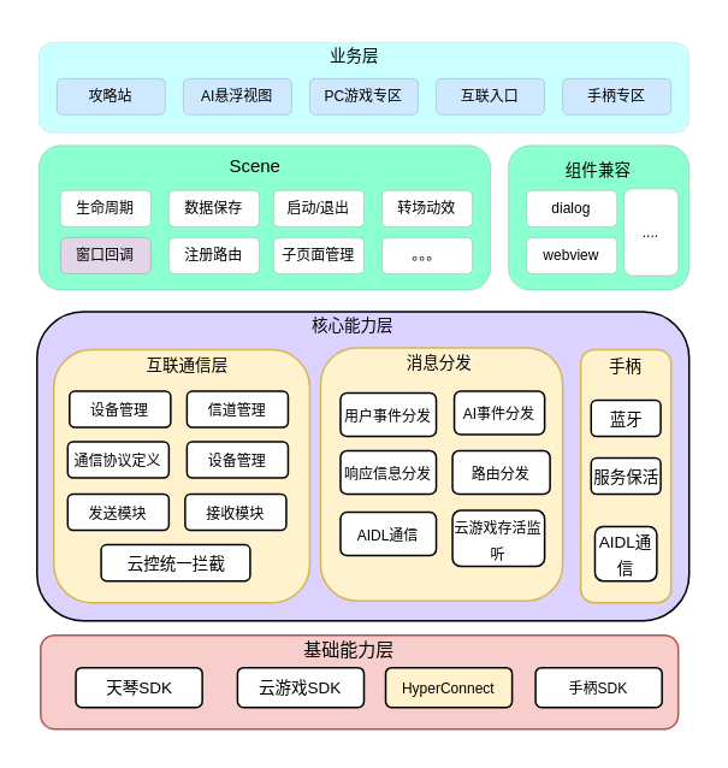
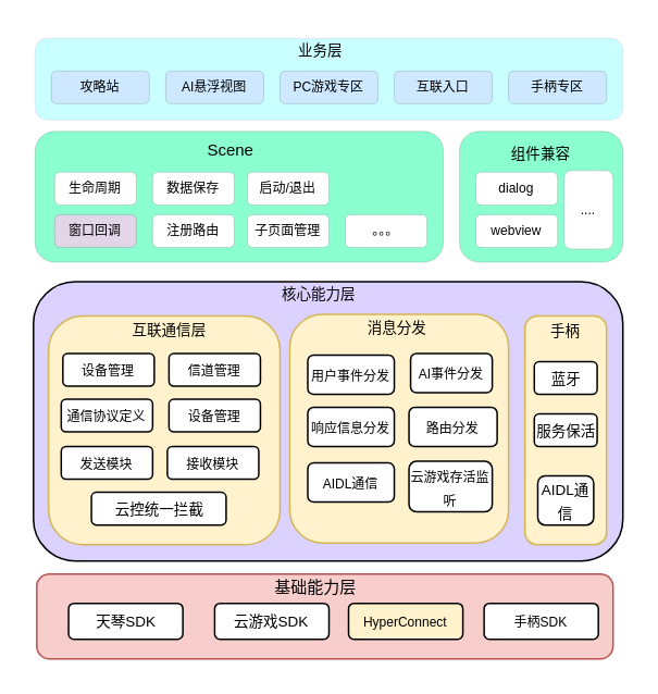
  <mxCell id="0" />
  <mxCell id="1" parent="0" />
  <mxCell id="2" value="" style="rounded=1;whiteSpace=wrap;html=1;fillColor=light-dark(#caffff, #392f3f);strokeColor=#9673a6;strokeWidth=0;" vertex="1" parent="1"><mxGeometry x="21" y="23" width="360" height="50" as="geometry" /></mxCell>
  <mxCell id="3" value="&lt;font style=&quot;font-size: 9px;&quot;&gt;业务层&lt;/font&gt;" style="text;html=1;align=center;verticalAlign=middle;whiteSpace=wrap;rounded=0;" vertex="1" parent="1"><mxGeometry x="161" y="20" width="70" height="20" as="geometry" /></mxCell>
  <mxCell id="4" value="&lt;font&gt;攻略站&lt;/font&gt;" style="rounded=1;whiteSpace=wrap;html=1;fillColor=light-dark(#cee9ff, #ededed);strokeWidth=0;fontSize=8;" vertex="1" parent="1"><mxGeometry x="31" y="43" width="60" height="20" as="geometry" /></mxCell>
  <mxCell id="5" value="PC游戏专区" style="rounded=1;whiteSpace=wrap;html=1;fillColor=light-dark(#cee9ff, #ededed);strokeWidth=0;fontSize=8;" vertex="1" parent="1"><mxGeometry x="171" y="43" width="60" height="20" as="geometry" /></mxCell>
  <mxCell id="6" value="&lt;font&gt;AI悬浮视图&lt;/font&gt;" style="rounded=1;whiteSpace=wrap;html=1;fillColor=light-dark(#cee9ff, #ededed);strokeWidth=0;fontSize=8;" vertex="1" parent="1"><mxGeometry x="101" y="43" width="60" height="20" as="geometry" /></mxCell>
  <mxCell id="7" value="互联入口" style="rounded=1;whiteSpace=wrap;html=1;fillColor=light-dark(#cee9ff, #ededed);strokeWidth=0;fontSize=8;" vertex="1" parent="1"><mxGeometry x="241" y="43" width="60" height="20" as="geometry" /></mxCell>
  <mxCell id="8" value="手柄专区" style="rounded=1;whiteSpace=wrap;html=1;fillColor=light-dark(#cee9ff, #ededed);strokeWidth=0;fontSize=8;" vertex="1" parent="1"><mxGeometry x="311" y="43" width="60" height="20" as="geometry" /></mxCell>
  <mxCell id="9" value="" style="rounded=1;whiteSpace=wrap;html=1;fillColor=light-dark(#8cffd1, #ededed);strokeWidth=0;" vertex="1" parent="1"><mxGeometry x="21" y="80" width="250" height="80" as="geometry" /></mxCell>
  <mxCell id="10" value="Scene" style="text;html=1;align=center;verticalAlign=middle;whiteSpace=wrap;rounded=0;fontSize=10;" vertex="1" parent="1"><mxGeometry x="111" y="81" width="60" height="20" as="geometry" /></mxCell>
  <mxCell id="11" value="&lt;p&gt;&lt;font&gt;生命周期&lt;/font&gt;&lt;/p&gt;" style="rounded=1;whiteSpace=wrap;html=1;strokeWidth=0;align=center;fontSize=8;" vertex="1" parent="1"><mxGeometry x="33" y="105" width="50" height="20" as="geometry" /></mxCell>
  <mxCell id="12" value="&lt;p&gt;窗口回调&lt;/p&gt;" style="rounded=1;whiteSpace=wrap;html=1;strokeWidth=0;align=center;fontSize=8;fillColor=#e1d5e7;" vertex="1" parent="1"><mxGeometry x="33" y="131" width="50" height="20" as="geometry" /></mxCell>
  <mxCell id="13" value="&lt;p&gt;数据保存&lt;/p&gt;" style="rounded=1;whiteSpace=wrap;html=1;strokeWidth=0;align=center;fontSize=8;" vertex="1" parent="1"><mxGeometry x="93" y="105" width="50" height="20" as="geometry" /></mxCell>
  <mxCell id="14" value="&lt;p&gt;注册路由&lt;/p&gt;" style="rounded=1;whiteSpace=wrap;html=1;strokeWidth=0;align=center;fontSize=8;" vertex="1" parent="1"><mxGeometry x="93" y="131" width="50" height="20" as="geometry" /></mxCell>
  <mxCell id="15" value="&lt;p&gt;子页面管理&lt;/p&gt;" style="rounded=1;whiteSpace=wrap;html=1;strokeWidth=0;align=center;fontSize=8;" vertex="1" parent="1"><mxGeometry x="151" y="131" width="50" height="20" as="geometry" /></mxCell>
  <mxCell id="16" value="&lt;p&gt;启动/退出&lt;/p&gt;" style="rounded=1;whiteSpace=wrap;html=1;strokeWidth=0;align=center;fontSize=8;" vertex="1" parent="1"><mxGeometry x="151" y="105" width="50" height="20" as="geometry" /></mxCell>
- <mxCell id="17" value="&lt;p&gt;转场动效&lt;/p&gt;" style="rounded=1;whiteSpace=wrap;html=1;strokeWidth=0;align=center;fontSize=8;" vertex="1" parent="1"><mxGeometry x="211" y="105" width="50" height="20" as="geometry" /></mxCell>
  <mxCell id="18" value="&lt;p&gt;。。。&lt;/p&gt;" style="rounded=1;whiteSpace=wrap;html=1;strokeWidth=0;align=center;fontSize=8;" vertex="1" parent="1"><mxGeometry x="211" y="131" width="50" height="20" as="geometry" /></mxCell>
  <mxCell id="19" value="" style="rounded=1;whiteSpace=wrap;html=1;fillColor=light-dark(#8cffd1, #ededed);strokeWidth=0;" vertex="1" parent="1"><mxGeometry x="281" y="80" width="100" height="80" as="geometry" /></mxCell>
  <mxCell id="20" value="&lt;font style=&quot;font-size: 9px;&quot;&gt;组件兼容&lt;/font&gt;" style="text;html=1;align=center;verticalAlign=middle;whiteSpace=wrap;rounded=0;fontSize=10;" vertex="1" parent="1"><mxGeometry x="301" y="82" width="60" height="22" as="geometry" /></mxCell>
  <mxCell id="21" value="&lt;p&gt;&lt;font&gt;dialog&lt;/font&gt;&lt;/p&gt;" style="rounded=1;whiteSpace=wrap;html=1;strokeWidth=0;align=center;fontSize=8;" vertex="1" parent="1"><mxGeometry x="291" y="105" width="50" height="20" as="geometry" /></mxCell>
  <mxCell id="22" value="&lt;p&gt;&lt;font&gt;webview&lt;/font&gt;&lt;/p&gt;" style="rounded=1;whiteSpace=wrap;html=1;strokeWidth=0;align=center;fontSize=8;" vertex="1" parent="1"><mxGeometry x="291" y="131" width="50" height="20" as="geometry" /></mxCell>
  <mxCell id="23" value="&lt;p&gt;....&lt;/p&gt;" style="rounded=1;whiteSpace=wrap;html=1;strokeWidth=0;align=center;fontSize=8;" vertex="1" parent="1"><mxGeometry x="345" y="104" width="30" height="48" as="geometry" /></mxCell>
  <mxCell id="24" value="" style="rounded=1;whiteSpace=wrap;html=1;fillColor=#DBD2FF;" vertex="1" parent="1"><mxGeometry x="20" y="172" width="361" height="171" as="geometry" /></mxCell>
  <mxCell id="25" value="&lt;font style=&quot;font-size: 9px;&quot;&gt;核心能力层&lt;/font&gt;" style="text;html=1;align=center;verticalAlign=middle;whiteSpace=wrap;rounded=0;" vertex="1" parent="1"><mxGeometry x="165" y="168" width="60" height="21" as="geometry" /></mxCell>
  <mxCell id="26" value="" style="rounded=1;whiteSpace=wrap;html=1;fillColor=#fff2cc;strokeColor=#d6b656;movable=1;resizable=1;rotatable=1;deletable=1;editable=1;locked=0;connectable=1;" vertex="1" parent="1"><mxGeometry x="29.25" y="193" width="141.75" height="140" as="geometry" /></mxCell>
  <mxCell id="27" value="&lt;font style=&quot;font-size: 9px;&quot;&gt;互联通信层&lt;/font&gt;" style="text;html=1;align=center;verticalAlign=middle;whiteSpace=wrap;rounded=0;movable=1;resizable=1;rotatable=1;deletable=1;editable=1;locked=0;connectable=1;" vertex="1" parent="1"><mxGeometry x="74" y="189" width="59" height="24" as="geometry" /></mxCell>
  <mxCell id="28" value="&lt;font style=&quot;font-size: 8px;&quot;&gt;设备管理&lt;/font&gt;" style="rounded=1;whiteSpace=wrap;html=1;movable=1;resizable=1;rotatable=1;deletable=1;editable=1;locked=0;connectable=1;" vertex="1" parent="1"><mxGeometry x="38" y="216" width="56" height="20" as="geometry" /></mxCell>
  <mxCell id="29" value="&lt;span style=&quot;font-size: 8px;&quot;&gt;通信协议定义&lt;/span&gt;" style="rounded=1;whiteSpace=wrap;html=1;movable=1;resizable=1;rotatable=1;deletable=1;editable=1;locked=0;connectable=1;" vertex="1" parent="1"><mxGeometry x="37" y="244" width="56" height="20" as="geometry" /></mxCell>
  <mxCell id="30" value="&lt;font style=&quot;font-size: 8px;&quot;&gt;设备管理&lt;/font&gt;" style="rounded=1;whiteSpace=wrap;html=1;movable=1;resizable=1;rotatable=1;deletable=1;editable=1;locked=0;connectable=1;" vertex="1" parent="1"><mxGeometry x="103" y="244" width="56" height="20" as="geometry" /></mxCell>
  <mxCell id="31" value="&lt;font style=&quot;font-size: 8px;&quot;&gt;信道管理&lt;/font&gt;" style="rounded=1;whiteSpace=wrap;html=1;movable=1;resizable=1;rotatable=1;deletable=1;editable=1;locked=0;connectable=1;" vertex="1" parent="1"><mxGeometry x="103" y="216" width="56" height="20" as="geometry" /></mxCell>
  <mxCell id="32" value="&lt;span style=&quot;font-size: 8px;&quot;&gt;发送模块&lt;/span&gt;" style="rounded=1;whiteSpace=wrap;html=1;movable=1;resizable=1;rotatable=1;deletable=1;editable=1;locked=0;connectable=1;" vertex="1" parent="1"><mxGeometry x="37" y="273" width="56" height="20" as="geometry" /></mxCell>
  <mxCell id="33" value="&lt;span style=&quot;font-size: 8px;&quot;&gt;接收模块&lt;/span&gt;" style="rounded=1;whiteSpace=wrap;html=1;movable=1;resizable=1;rotatable=1;deletable=1;editable=1;locked=0;connectable=1;" vertex="1" parent="1"><mxGeometry x="102" y="273" width="56" height="20" as="geometry" /></mxCell>
  <mxCell id="34" value="&lt;font style=&quot;font-size: 9px;&quot;&gt;云控统一拦截&lt;/font&gt;" style="rounded=1;whiteSpace=wrap;html=1;movable=1;resizable=1;rotatable=1;deletable=1;editable=1;locked=0;connectable=1;" vertex="1" parent="1"><mxGeometry x="55.5" y="301" width="82.5" height="20" as="geometry" /></mxCell>
  <mxCell id="35" value="" style="rounded=1;whiteSpace=wrap;html=1;fillColor=#fff2cc;strokeColor=#d6b656;" vertex="1" parent="1"><mxGeometry x="177" y="192" width="134" height="140" as="geometry" /></mxCell>
  <mxCell id="36" value="&lt;font style=&quot;font-size: 9px;&quot;&gt;消息分发&lt;/font&gt;" style="text;html=1;align=center;verticalAlign=middle;whiteSpace=wrap;rounded=0;" vertex="1" parent="1"><mxGeometry x="213" y="188" width="60" height="24" as="geometry" /></mxCell>
  <mxCell id="37" value="&lt;font style=&quot;font-size: 8px;&quot;&gt;用户事件分发&lt;/font&gt;" style="rounded=1;whiteSpace=wrap;html=1;" vertex="1" parent="1"><mxGeometry x="188" y="217" width="53" height="24" as="geometry" /></mxCell>
  <mxCell id="38" value="&lt;font style=&quot;font-size: 8px;&quot;&gt;AI事件分发&lt;/font&gt;" style="rounded=1;whiteSpace=wrap;html=1;" vertex="1" parent="1"><mxGeometry x="251" y="216" width="50" height="24" as="geometry" /></mxCell>
  <mxCell id="39" value="&lt;span style=&quot;font-size: 8px;&quot;&gt;响应信息分发&lt;/span&gt;" style="rounded=1;whiteSpace=wrap;html=1;" vertex="1" parent="1"><mxGeometry x="188" y="249" width="53" height="24" as="geometry" /></mxCell>
  <mxCell id="40" value="&lt;span style=&quot;font-size: 8px;&quot;&gt;路由分发&lt;/span&gt;" style="rounded=1;whiteSpace=wrap;html=1;" vertex="1" parent="1"><mxGeometry x="250" y="249" width="54" height="24" as="geometry" /></mxCell>
  <mxCell id="41" value="&lt;span style=&quot;font-size: 8px;&quot;&gt;AIDL通信&lt;/span&gt;" style="rounded=1;whiteSpace=wrap;html=1;" vertex="1" parent="1"><mxGeometry x="188" y="283" width="53" height="24" as="geometry" /></mxCell>
  <mxCell id="42" value="&lt;span style=&quot;font-size: 8px;&quot;&gt;云游戏存活监听&lt;/span&gt;" style="rounded=1;whiteSpace=wrap;html=1;" vertex="1" parent="1"><mxGeometry x="250" y="282" width="51" height="31" as="geometry" /></mxCell>
  <mxCell id="43" value="" style="rounded=1;whiteSpace=wrap;html=1;fillColor=#fff2cc;strokeColor=#d6b656;" vertex="1" parent="1"><mxGeometry x="321" y="193" width="50" height="140" as="geometry" /></mxCell>
  <mxCell id="44" value="&lt;font style=&quot;font-size: 9px;&quot;&gt;手柄&lt;/font&gt;" style="text;html=1;align=center;verticalAlign=middle;whiteSpace=wrap;rounded=0;" vertex="1" parent="1"><mxGeometry x="316" y="187" width="60" height="30" as="geometry" /></mxCell>
  <mxCell id="45" value="&lt;font style=&quot;font-size: 9px;&quot;&gt;蓝牙&lt;/font&gt;" style="rounded=1;whiteSpace=wrap;html=1;" vertex="1" parent="1"><mxGeometry x="326.75" y="221" width="38.5" height="20" as="geometry" /></mxCell>
  <mxCell id="46" value="&lt;font style=&quot;font-size: 9px;&quot;&gt;服务保活&lt;/font&gt;" style="rounded=1;whiteSpace=wrap;html=1;" vertex="1" parent="1"><mxGeometry x="326.75" y="253" width="38.5" height="20" as="geometry" /></mxCell>
  <mxCell id="47" value="&lt;font style=&quot;font-size: 9px;&quot;&gt;AIDL通信&lt;/font&gt;" style="rounded=1;whiteSpace=wrap;html=1;" vertex="1" parent="1"><mxGeometry x="328.88" y="291" width="34.25" height="30" as="geometry" /></mxCell>
  <mxCell id="48" value="" style="rounded=1;whiteSpace=wrap;html=1;fillColor=#f8cecc;strokeColor=#b85450;" vertex="1" parent="1"><mxGeometry x="22" y="351" width="353" height="52" as="geometry" /></mxCell>
  <mxCell id="49" value="基础能力层" style="text;html=1;align=center;verticalAlign=middle;whiteSpace=wrap;rounded=0;fontSize=10;" vertex="1" parent="1"><mxGeometry x="163" y="348" width="60" height="21" as="geometry" /></mxCell>
  <mxCell id="50" value="&lt;font style=&quot;font-size: 9px;&quot;&gt;天琴SDK&lt;/font&gt;" style="rounded=1;whiteSpace=wrap;html=1;" vertex="1" parent="1"><mxGeometry x="41.5" y="369" width="70" height="22" as="geometry" /></mxCell>
  <mxCell id="51" value="&lt;font style=&quot;font-size: 9px;&quot;&gt;云游戏SDK&lt;/font&gt;" style="rounded=1;whiteSpace=wrap;html=1;" vertex="1" parent="1"><mxGeometry x="131" y="369" width="70" height="22" as="geometry" /></mxCell>
  <mxCell id="52" value="&lt;div&gt;&lt;span style=&quot;white-space: pre;&quot; class=&quot;text-only text-with-abbreviation text-with-abbreviation-bottomline&quot;&gt;&lt;font style=&quot;font-size: 8px;&quot;&gt;HyperConnect&lt;/font&gt;&lt;/span&gt;&lt;/div&gt;" style="rounded=1;whiteSpace=wrap;html=1;fillColor=#fff2cc;" vertex="1" parent="1"><mxGeometry x="213" y="369" width="70" height="22" as="geometry" /></mxCell>
  <mxCell id="53" value="&lt;font style=&quot;font-size: 8px;&quot;&gt;手柄SDK&lt;/font&gt;" style="rounded=1;whiteSpace=wrap;html=1;" vertex="1" parent="1"><mxGeometry x="296" y="369" width="70" height="22" as="geometry" /></mxCell>
